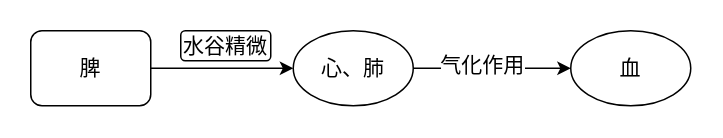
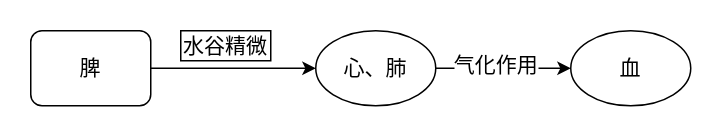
  <mxCell id="0" />
  <mxCell id="1" parent="0" />
  <mxCell id="2" style="edgeStyle=orthogonalEdgeStyle;rounded=0;orthogonalLoop=1;jettySize=auto;html=1;exitX=1;exitY=0.5;exitDx=0;exitDy=0;entryX=0;entryY=0.5;entryDx=0;entryDy=0;" edge="1" parent="1" source="3" target="6"><mxGeometry relative="1" as="geometry" /></mxCell>
  <mxCell id="3" value="脾" style="whiteSpace=wrap;html=1;fontSize=14;rounded=1;" vertex="1" parent="1"><mxGeometry x="20" y="20" width="80" height="50" as="geometry" /></mxCell>
  <mxCell id="4" style="edgeStyle=orthogonalEdgeStyle;rounded=0;orthogonalLoop=1;jettySize=auto;html=1;exitX=1;exitY=0.5;exitDx=0;exitDy=0;entryX=0;entryY=0.5;entryDx=0;entryDy=0;" edge="1" parent="1" source="6" target="8"><mxGeometry relative="1" as="geometry" /></mxCell>
  <mxCell id="5" value="气化作用" style="edgeLabel;html=1;align=center;verticalAlign=middle;resizable=0;points=[];fontSize=14;" vertex="1" connectable="0" parent="4"><mxGeometry x="-0.138" y="3" relative="1" as="geometry"><mxPoint as="offset" /></mxGeometry></mxCell>
- <mxCell id="6" value="心、肺" style="ellipse;whiteSpace=wrap;html=1;fontSize=14;" vertex="1" parent="1"><mxGeometry x="195" y="20" width="80" height="50" as="geometry" /></mxCell>
- <mxCell id="7" value="水谷精微" style="rounded=1;whiteSpace=wrap;html=1;fontSize=14;" vertex="1" parent="1"><mxGeometry x="120" y="20" width="60" height="20" as="geometry" /></mxCell>
+ <mxCell id="6" value="心、肺" style="ellipse;whiteSpace=wrap;html=1;fontSize=14;" vertex="1" parent="1"><mxGeometry x="210" y="20" width="80" height="50" as="geometry" /></mxCell>
+ <mxCell id="7" value="水谷精微" style="whiteSpace=wrap;html=1;fontSize=14;rounded=0;" vertex="1" parent="1"><mxGeometry x="120" y="20" width="60" height="20" as="geometry" /></mxCell>
  <mxCell id="8" value="血" style="ellipse;whiteSpace=wrap;html=1;fontSize=14;" vertex="1" parent="1"><mxGeometry x="380" y="20" width="80" height="50" as="geometry" /></mxCell>
